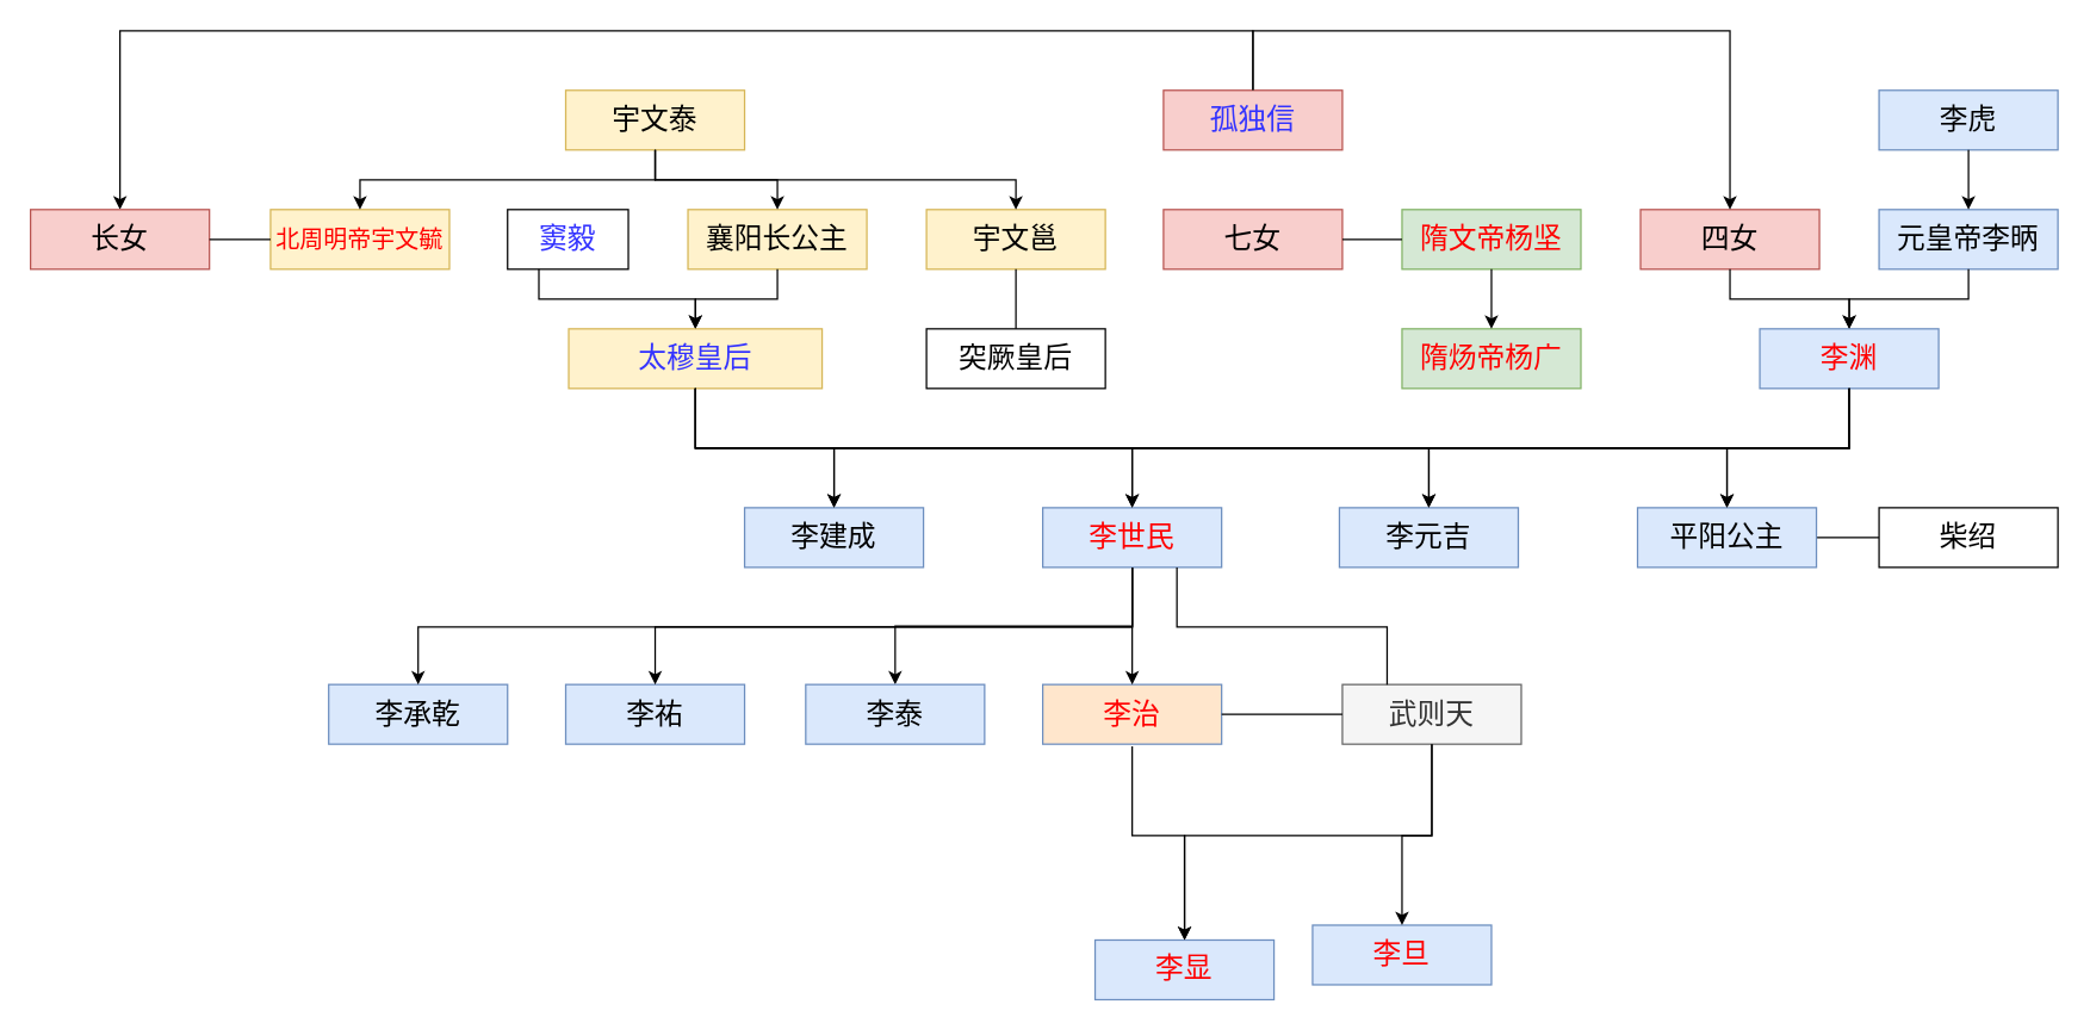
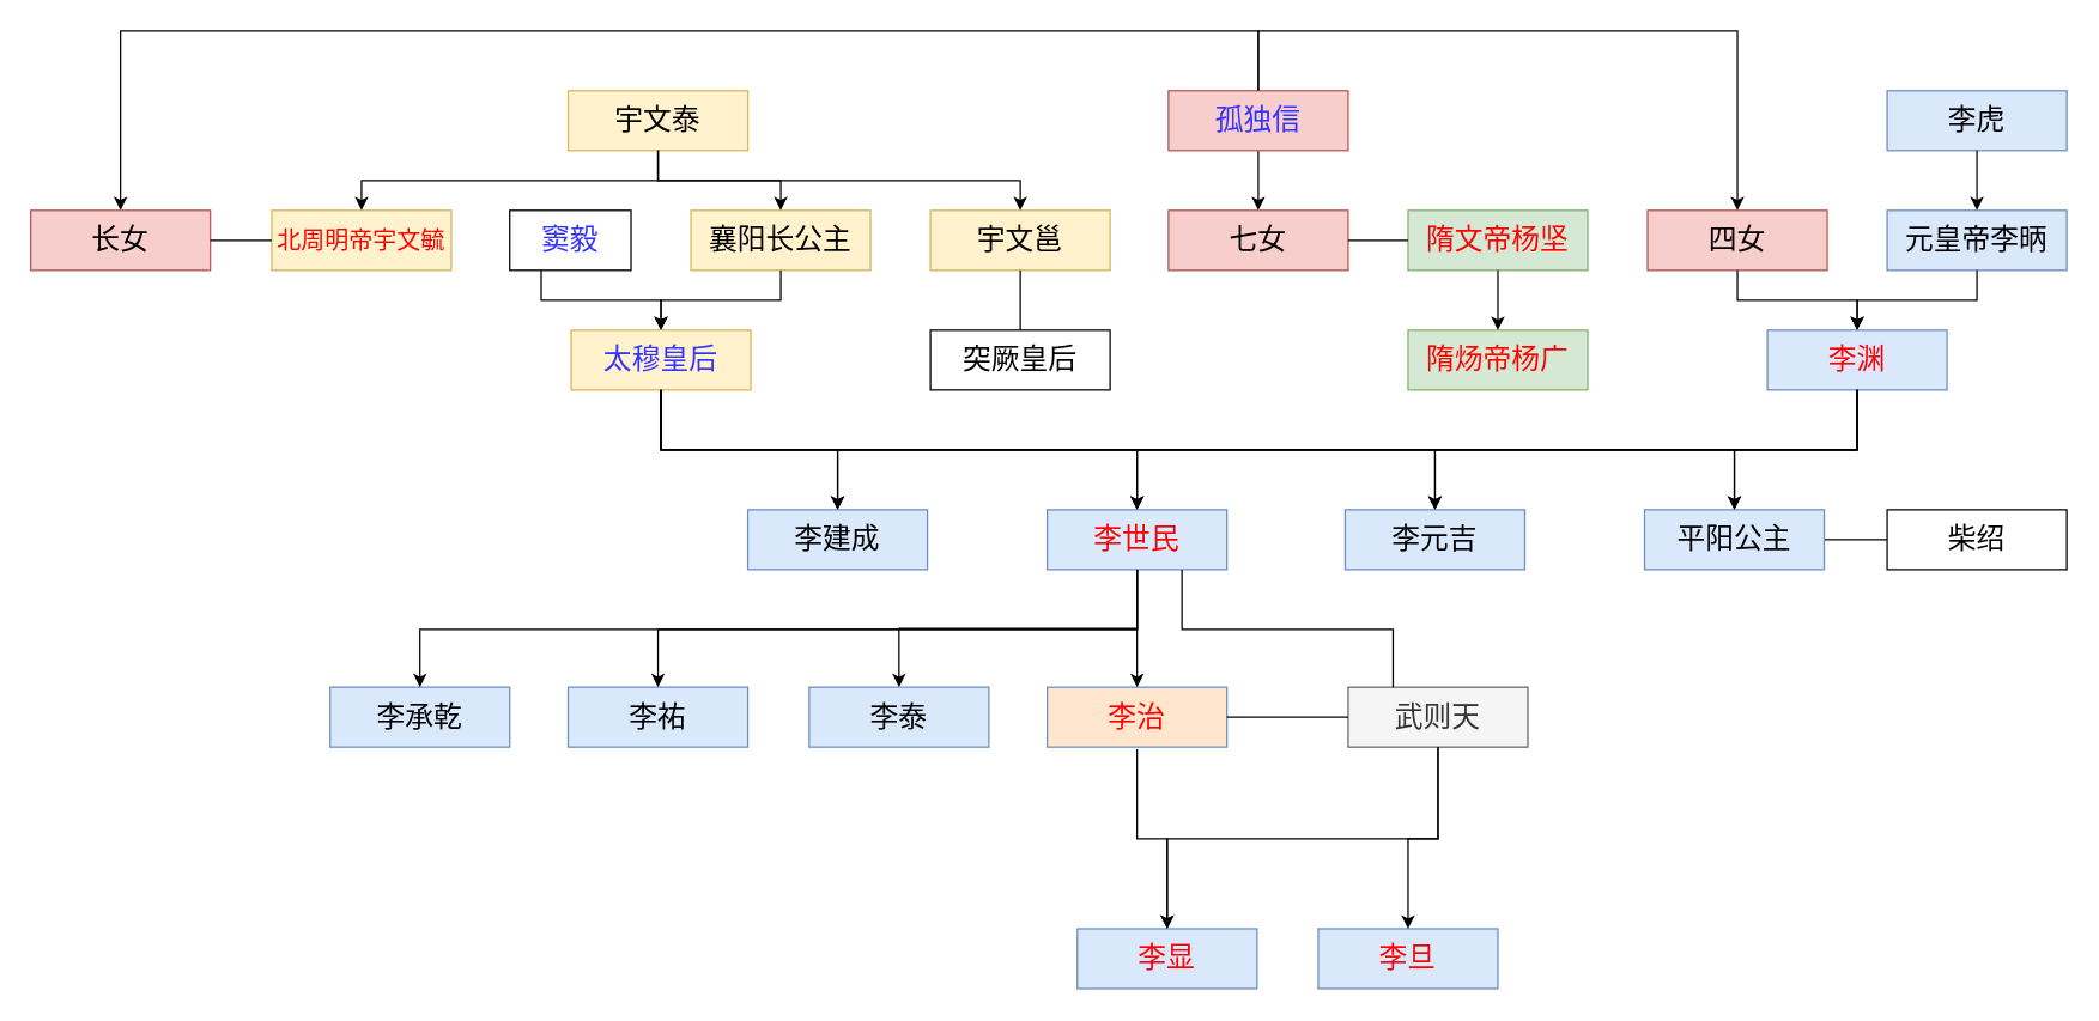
  <mxCell id="0" />
  <mxCell id="1" parent="0" />
  <mxCell id="2" value="李虎" style="rounded=0;whiteSpace=wrap;html=1;fontSize=19;fillColor=#dae8fc;strokeColor=#6c8ebf;" parent="1" vertex="1"><mxGeometry x="1260" y="60" width="120" height="40" as="geometry" /></mxCell>
  <mxCell id="3" value="元皇帝李昞" style="rounded=0;whiteSpace=wrap;html=1;fontSize=19;fillColor=#dae8fc;strokeColor=#6c8ebf;" parent="1" vertex="1"><mxGeometry x="1260" y="140" width="120" height="40" as="geometry" /></mxCell>
  <mxCell id="4" value="" style="endArrow=classic;html=1;exitX=0.5;exitY=1;exitDx=0;exitDy=0;entryX=0.5;entryY=0;entryDx=0;entryDy=0;" edge="1" parent="1" source="2" target="3"><mxGeometry width="50" height="50" relative="1" as="geometry"><mxPoint x="1480" y="140" as="sourcePoint" /><mxPoint x="1530" y="90" as="targetPoint" /></mxGeometry></mxCell>
  <mxCell id="5" value="" style="edgeStyle=elbowEdgeStyle;rounded=0;orthogonalLoop=1;jettySize=auto;elbow=vertical;html=1;endArrow=classic;endFill=1;exitX=0.5;exitY=0;exitDx=0;exitDy=0;" edge="1" parent="1" source="7" target="9"><mxGeometry relative="1" as="geometry"><mxPoint x="840" y="50" as="sourcePoint" /><Array as="points"><mxPoint x="460" y="20" /></Array></mxGeometry></mxCell>
+ <mxCell id="6" value="" style="edgeStyle=elbowEdgeStyle;rounded=0;orthogonalLoop=1;jettySize=auto;elbow=vertical;html=1;endArrow=classic;endFill=1;" edge="1" parent="1" source="7" target="8"><mxGeometry relative="1" as="geometry" /></mxCell>
  <mxCell id="7" value="&lt;font color=&quot;#3333ff&quot;&gt;孤独信&lt;/font&gt;" style="rounded=0;whiteSpace=wrap;html=1;fontSize=19;fillColor=#f8cecc;strokeColor=#b85450;" vertex="1" parent="1"><mxGeometry x="780" y="60" width="120" height="40" as="geometry" /></mxCell>
  <mxCell id="8" value="七女" style="rounded=0;whiteSpace=wrap;html=1;fontSize=19;fillColor=#f8cecc;strokeColor=#b85450;" vertex="1" parent="1"><mxGeometry x="780" y="140" width="120" height="40" as="geometry" /></mxCell>
  <mxCell id="9" value="长女" style="rounded=0;whiteSpace=wrap;html=1;fontSize=19;fillColor=#f8cecc;strokeColor=#b85450;" vertex="1" parent="1"><mxGeometry x="20" y="140" width="120" height="40" as="geometry" /></mxCell>
  <mxCell id="10" value="&lt;font style=&quot;font-size: 16px&quot; color=&quot;#ff0000&quot;&gt;北周明帝宇文毓&lt;/font&gt;" style="rounded=0;whiteSpace=wrap;html=1;fontSize=19;fillColor=#fff2cc;strokeColor=#d6b656;" vertex="1" parent="1"><mxGeometry x="181" y="140" width="120" height="40" as="geometry" /></mxCell>
  <mxCell id="11" value="四女" style="rounded=0;whiteSpace=wrap;html=1;fontSize=19;fillColor=#f8cecc;strokeColor=#b85450;" vertex="1" parent="1"><mxGeometry x="1100" y="140" width="120" height="40" as="geometry" /></mxCell>
  <mxCell id="12" value="" style="endArrow=classic;html=1;entryX=0.5;entryY=0;entryDx=0;entryDy=0;edgeStyle=elbowEdgeStyle;elbow=vertical;rounded=0;" edge="1" parent="1" target="11"><mxGeometry width="50" height="50" relative="1" as="geometry"><mxPoint x="840" y="60" as="sourcePoint" /><mxPoint x="-190" y="90" as="targetPoint" /><Array as="points"><mxPoint x="1000" y="20" /></Array></mxGeometry></mxCell>
  <mxCell id="13" value="" style="endArrow=classic;html=1;exitX=0.5;exitY=1;exitDx=0;exitDy=0;entryX=0.5;entryY=0;entryDx=0;entryDy=0;edgeStyle=elbowEdgeStyle;elbow=vertical;rounded=0;" edge="1" parent="1" source="3" target="15"><mxGeometry width="50" height="50" relative="1" as="geometry"><mxPoint x="1480" y="310" as="sourcePoint" /><mxPoint x="1560" y="220" as="targetPoint" /></mxGeometry></mxCell>
  <mxCell id="14" value="李建成" style="rounded=0;whiteSpace=wrap;html=1;fontSize=19;fillColor=#dae8fc;strokeColor=#6c8ebf;" vertex="1" parent="1"><mxGeometry x="499" y="340" width="120" height="40" as="geometry" /></mxCell>
  <mxCell id="15" value="李渊" style="rounded=0;whiteSpace=wrap;html=1;fontSize=19;fillColor=#dae8fc;strokeColor=#6c8ebf;fontColor=#FF0000;" vertex="1" parent="1"><mxGeometry x="1180" y="220" width="120" height="40" as="geometry" /></mxCell>
  <mxCell id="16" value="" style="endArrow=classic;html=1;exitX=0.5;exitY=1;exitDx=0;exitDy=0;entryX=0.5;entryY=0;entryDx=0;entryDy=0;edgeStyle=elbowEdgeStyle;elbow=vertical;rounded=0;" edge="1" parent="1" source="11" target="15"><mxGeometry width="50" height="50" relative="1" as="geometry"><mxPoint x="1490" y="190" as="sourcePoint" /><mxPoint x="1560" y="220" as="targetPoint" /></mxGeometry></mxCell>
  <mxCell id="17" value="&lt;font color=&quot;#3333ff&quot;&gt;窦毅&lt;/font&gt;" style="rounded=0;whiteSpace=wrap;html=1;fontSize=19;" vertex="1" parent="1"><mxGeometry x="340" y="140" width="81" height="40" as="geometry" /></mxCell>
  <mxCell id="18" value="宇文泰" style="rounded=0;whiteSpace=wrap;html=1;fontSize=19;fillColor=#fff2cc;strokeColor=#d6b656;" vertex="1" parent="1"><mxGeometry x="379" y="60" width="120" height="40" as="geometry" /></mxCell>
  <mxCell id="19" value="襄阳长公主" style="rounded=0;whiteSpace=wrap;html=1;fontSize=19;fillColor=#fff2cc;strokeColor=#d6b656;" vertex="1" parent="1"><mxGeometry x="461" y="140" width="120" height="40" as="geometry" /></mxCell>
  <mxCell id="20" value="" style="endArrow=classic;html=1;exitX=0.5;exitY=1;exitDx=0;exitDy=0;entryX=0.5;entryY=0;entryDx=0;entryDy=0;edgeStyle=elbowEdgeStyle;elbow=vertical;rounded=0;" edge="1" parent="1" target="19" source="18"><mxGeometry width="50" height="50" relative="1" as="geometry"><mxPoint x="521" y="100" as="sourcePoint" /><mxPoint x="571" y="90" as="targetPoint" /></mxGeometry></mxCell>
  <mxCell id="21" value="" style="endArrow=classic;html=1;entryX=0.5;entryY=0;entryDx=0;entryDy=0;edgeStyle=elbowEdgeStyle;elbow=vertical;rounded=0;" edge="1" parent="1" target="22"><mxGeometry width="50" height="50" relative="1" as="geometry"><mxPoint x="361" y="180" as="sourcePoint" /><mxPoint x="411" y="260" as="targetPoint" /></mxGeometry></mxCell>
- <mxCell id="22" value="&lt;font color=&quot;#3333ff&quot;&gt;太穆皇后&lt;/font&gt;" style="rounded=0;whiteSpace=wrap;html=1;fontSize=19;fillColor=#fff2cc;strokeColor=#d6b656;" vertex="1" parent="1"><mxGeometry x="381" y="220" width="170" height="40" as="geometry" /></mxCell>
+ <mxCell id="22" value="&lt;font color=&quot;#3333ff&quot;&gt;太穆皇后&lt;/font&gt;" style="rounded=0;whiteSpace=wrap;html=1;fontSize=19;fillColor=#fff2cc;strokeColor=#d6b656;" vertex="1" parent="1"><mxGeometry x="381" y="220" width="120" height="40" as="geometry" /></mxCell>
  <mxCell id="23" value="" style="endArrow=classic;html=1;exitX=0.5;exitY=1;exitDx=0;exitDy=0;entryX=0.5;entryY=0;entryDx=0;entryDy=0;edgeStyle=elbowEdgeStyle;elbow=vertical;rounded=0;" edge="1" parent="1" target="22"><mxGeometry width="50" height="50" relative="1" as="geometry"><mxPoint x="521" y="180" as="sourcePoint" /><mxPoint x="451" y="230" as="targetPoint" /></mxGeometry></mxCell>
  <mxCell id="24" value="宇文邕" style="rounded=0;whiteSpace=wrap;html=1;fontSize=19;fillColor=#fff2cc;strokeColor=#d6b656;" vertex="1" parent="1"><mxGeometry x="621" y="140" width="120" height="40" as="geometry" /></mxCell>
  <mxCell id="25" value="突厥皇后" style="rounded=0;whiteSpace=wrap;html=1;fontSize=19;" vertex="1" parent="1"><mxGeometry x="621" y="220" width="120" height="40" as="geometry" /></mxCell>
  <mxCell id="26" value="" style="endArrow=classic;html=1;edgeStyle=elbowEdgeStyle;elbow=vertical;rounded=0;exitX=0.5;exitY=1;exitDx=0;exitDy=0;" edge="1" parent="1" source="18"><mxGeometry width="50" height="50" relative="1" as="geometry"><mxPoint x="601" y="100" as="sourcePoint" /><mxPoint x="681" y="140" as="targetPoint" /></mxGeometry></mxCell>
  <mxCell id="27" value="" style="endArrow=none;html=1;entryX=0.5;entryY=0;entryDx=0;entryDy=0;exitX=0.5;exitY=1;exitDx=0;exitDy=0;" edge="1" parent="1" source="24" target="25"><mxGeometry width="50" height="50" relative="1" as="geometry"><mxPoint x="-29" y="450" as="sourcePoint" /><mxPoint x="21" y="400" as="targetPoint" /></mxGeometry></mxCell>
  <mxCell id="28" value="" style="edgeStyle=orthogonalEdgeStyle;rounded=0;orthogonalLoop=1;jettySize=auto;html=1;endArrow=classic;endFill=1;fontColor=#000000;entryX=0.5;entryY=0;entryDx=0;entryDy=0;exitX=0.5;exitY=1;exitDx=0;exitDy=0;" edge="1" parent="1" source="29" target="50"><mxGeometry relative="1" as="geometry" /></mxCell>
  <mxCell id="29" value="&lt;font color=&quot;#ff0000&quot;&gt;李世民&lt;/font&gt;" style="rounded=0;whiteSpace=wrap;html=1;fontSize=19;fillColor=#dae8fc;strokeColor=#6c8ebf;" vertex="1" parent="1"><mxGeometry x="699" y="340" width="120" height="40" as="geometry" /></mxCell>
  <mxCell id="30" value="&lt;font&gt;李承乾&lt;br&gt;&lt;/font&gt;" style="rounded=0;whiteSpace=wrap;html=1;fontSize=19;fillColor=#dae8fc;strokeColor=#6c8ebf;fontColor=#000000;" vertex="1" parent="1"><mxGeometry x="220" y="458.59" width="120" height="40" as="geometry" /></mxCell>
  <mxCell id="31" value="李元吉" style="rounded=0;whiteSpace=wrap;html=1;fontSize=19;fillColor=#dae8fc;strokeColor=#6c8ebf;" vertex="1" parent="1"><mxGeometry x="898" y="340" width="120" height="40" as="geometry" /></mxCell>
  <mxCell id="32" value="" style="edgeStyle=elbowEdgeStyle;rounded=0;orthogonalLoop=1;jettySize=auto;elbow=vertical;html=1;endArrow=none;endFill=0;" edge="1" parent="1" source="33" target="34"><mxGeometry relative="1" as="geometry" /></mxCell>
  <mxCell id="33" value="平阳公主" style="rounded=0;whiteSpace=wrap;html=1;fontSize=19;fillColor=#dae8fc;strokeColor=#6c8ebf;" vertex="1" parent="1"><mxGeometry x="1098" y="340" width="120" height="40" as="geometry" /></mxCell>
  <mxCell id="34" value="柴绍" style="rounded=0;whiteSpace=wrap;html=1;fontSize=19;" vertex="1" parent="1"><mxGeometry x="1260" y="340" width="120" height="40" as="geometry" /></mxCell>
  <mxCell id="35" value="&lt;font color=&quot;#ff0000&quot;&gt;隋文帝杨坚&lt;/font&gt;" style="rounded=0;whiteSpace=wrap;html=1;fontSize=19;fillColor=#d5e8d4;strokeColor=#82b366;" vertex="1" parent="1"><mxGeometry x="940" y="140" width="120" height="40" as="geometry" /></mxCell>
  <mxCell id="36" value="" style="endArrow=classic;html=1;edgeStyle=elbowEdgeStyle;elbow=vertical;rounded=0;exitX=0.5;exitY=1;exitDx=0;exitDy=0;entryX=0.5;entryY=0;entryDx=0;entryDy=0;" edge="1" parent="1" source="18" target="10"><mxGeometry width="50" height="50" relative="1" as="geometry"><mxPoint x="611" y="110" as="sourcePoint" /><mxPoint x="691" y="150" as="targetPoint" /><Array as="points"><mxPoint x="320" y="120" /></Array></mxGeometry></mxCell>
  <mxCell id="37" value="" style="rounded=0;orthogonalLoop=1;jettySize=auto;elbow=vertical;html=1;endArrow=none;endFill=0;exitX=1;exitY=0.5;exitDx=0;exitDy=0;entryX=0;entryY=0.5;entryDx=0;entryDy=0;" edge="1" parent="1" source="9" target="10"><mxGeometry relative="1" as="geometry"><mxPoint x="411" y="369.833" as="sourcePoint" /><mxPoint x="431" y="369.833" as="targetPoint" /></mxGeometry></mxCell>
  <mxCell id="38" value="" style="rounded=0;orthogonalLoop=1;jettySize=auto;elbow=vertical;html=1;endArrow=none;endFill=0;entryX=0;entryY=0.5;entryDx=0;entryDy=0;exitX=1;exitY=0.5;exitDx=0;exitDy=0;" edge="1" parent="1" source="8" target="35"><mxGeometry relative="1" as="geometry"><mxPoint x="411" y="369.833" as="sourcePoint" /><mxPoint x="431" y="369.833" as="targetPoint" /></mxGeometry></mxCell>
  <mxCell id="39" value="" style="endArrow=classic;html=1;edgeStyle=elbowEdgeStyle;elbow=vertical;rounded=0;exitX=0.5;exitY=1;exitDx=0;exitDy=0;entryX=0.5;entryY=0;entryDx=0;entryDy=0;" edge="1" parent="1" source="22" target="14"><mxGeometry width="50" height="50" relative="1" as="geometry"><mxPoint x="470" y="280" as="sourcePoint" /><mxPoint x="712" y="320" as="targetPoint" /></mxGeometry></mxCell>
  <mxCell id="40" value="" style="endArrow=classic;html=1;edgeStyle=elbowEdgeStyle;elbow=vertical;rounded=0;exitX=0.5;exitY=1;exitDx=0;exitDy=0;entryX=0.5;entryY=0;entryDx=0;entryDy=0;" edge="1" parent="1" source="22" target="29"><mxGeometry width="50" height="50" relative="1" as="geometry"><mxPoint x="451" y="270" as="sourcePoint" /><mxPoint x="569" y="350" as="targetPoint" /></mxGeometry></mxCell>
  <mxCell id="41" value="" style="endArrow=classic;html=1;edgeStyle=elbowEdgeStyle;elbow=vertical;rounded=0;exitX=0.5;exitY=1;exitDx=0;exitDy=0;entryX=0.5;entryY=0;entryDx=0;entryDy=0;" edge="1" parent="1" source="22" target="31"><mxGeometry width="50" height="50" relative="1" as="geometry"><mxPoint x="451" y="270" as="sourcePoint" /><mxPoint x="769" y="350" as="targetPoint" /></mxGeometry></mxCell>
  <mxCell id="42" value="" style="endArrow=classic;html=1;edgeStyle=elbowEdgeStyle;elbow=vertical;rounded=0;exitX=0.5;exitY=1;exitDx=0;exitDy=0;entryX=0.5;entryY=0;entryDx=0;entryDy=0;" edge="1" parent="1" source="22" target="33"><mxGeometry width="50" height="50" relative="1" as="geometry"><mxPoint x="451" y="270" as="sourcePoint" /><mxPoint x="968" y="350" as="targetPoint" /></mxGeometry></mxCell>
  <mxCell id="43" value="" style="endArrow=classic;html=1;edgeStyle=elbowEdgeStyle;elbow=vertical;rounded=0;exitX=0.5;exitY=1;exitDx=0;exitDy=0;entryX=0.5;entryY=0;entryDx=0;entryDy=0;" edge="1" parent="1" source="15" target="33"><mxGeometry width="50" height="50" relative="1" as="geometry"><mxPoint x="461" y="280" as="sourcePoint" /><mxPoint x="978" y="360" as="targetPoint" /></mxGeometry></mxCell>
  <mxCell id="44" value="" style="endArrow=classic;html=1;edgeStyle=elbowEdgeStyle;elbow=vertical;rounded=0;exitX=0.5;exitY=1;exitDx=0;exitDy=0;entryX=0.5;entryY=0;entryDx=0;entryDy=0;" edge="1" parent="1" source="15" target="31"><mxGeometry width="50" height="50" relative="1" as="geometry"><mxPoint x="1410" y="270" as="sourcePoint" /><mxPoint x="1168" y="350" as="targetPoint" /></mxGeometry></mxCell>
  <mxCell id="45" value="" style="endArrow=classic;html=1;edgeStyle=elbowEdgeStyle;elbow=vertical;rounded=0;exitX=0.5;exitY=1;exitDx=0;exitDy=0;entryX=0.5;entryY=0;entryDx=0;entryDy=0;" edge="1" parent="1" source="15" target="29"><mxGeometry width="50" height="50" relative="1" as="geometry"><mxPoint x="1410" y="270" as="sourcePoint" /><mxPoint x="968" y="350" as="targetPoint" /></mxGeometry></mxCell>
  <mxCell id="46" value="" style="endArrow=classic;html=1;edgeStyle=elbowEdgeStyle;elbow=vertical;rounded=0;exitX=0.5;exitY=1;exitDx=0;exitDy=0;entryX=0.5;entryY=0;entryDx=0;entryDy=0;" edge="1" parent="1" source="15" target="14"><mxGeometry width="50" height="50" relative="1" as="geometry"><mxPoint x="1410" y="270" as="sourcePoint" /><mxPoint x="769" y="350" as="targetPoint" /></mxGeometry></mxCell>
  <mxCell id="47" value="&lt;font color=&quot;#ff0000&quot;&gt;隋炀帝杨广&lt;/font&gt;" style="rounded=0;whiteSpace=wrap;html=1;fontSize=19;fillColor=#d5e8d4;strokeColor=#82b366;" vertex="1" parent="1"><mxGeometry x="940" y="220" width="120" height="40" as="geometry" /></mxCell>
  <mxCell id="48" value="" style="edgeStyle=none;rounded=0;orthogonalLoop=1;jettySize=auto;html=1;endArrow=classic;endFill=1;fontColor=#FF0000;entryX=0.5;entryY=0;entryDx=0;entryDy=0;" edge="1" parent="1" target="47"><mxGeometry relative="1" as="geometry"><mxPoint x="1000" y="180" as="sourcePoint" /><mxPoint x="1010" y="110" as="targetPoint" /></mxGeometry></mxCell>
  <mxCell id="49" value="&lt;font&gt;李祐&lt;br&gt;&lt;/font&gt;" style="rounded=0;whiteSpace=wrap;html=1;fontSize=19;fillColor=#dae8fc;strokeColor=#6c8ebf;fontColor=#000000;" vertex="1" parent="1"><mxGeometry x="379" y="458.59" width="120" height="40" as="geometry" /></mxCell>
  <mxCell id="50" value="&lt;font&gt;李泰&lt;br&gt;&lt;/font&gt;" style="rounded=0;whiteSpace=wrap;html=1;fontSize=19;fillColor=#dae8fc;strokeColor=#6c8ebf;fontColor=#000000;" vertex="1" parent="1"><mxGeometry x="540" y="458.59" width="120" height="40" as="geometry" /></mxCell>
  <mxCell id="51" value="&lt;font&gt;李治&lt;br&gt;&lt;/font&gt;" style="rounded=0;whiteSpace=wrap;html=1;fontSize=19;fillColor=#ffe6cc;strokeColor=#6c8ebf;fontColor=#FF0000;" vertex="1" parent="1"><mxGeometry x="699" y="458.59" width="120" height="40" as="geometry" /></mxCell>
  <mxCell id="52" value="&lt;font&gt;武则天&lt;br&gt;&lt;/font&gt;" style="rounded=0;whiteSpace=wrap;html=1;fontSize=19;fillColor=#f5f5f5;strokeColor=#666666;fontColor=#333333;" vertex="1" parent="1"><mxGeometry x="900" y="458.59" width="120" height="40" as="geometry" /></mxCell>
  <mxCell id="53" value="" style="endArrow=none;html=1;fontColor=#000000;exitX=1;exitY=0.5;exitDx=0;exitDy=0;entryX=0;entryY=0.5;entryDx=0;entryDy=0;" edge="1" parent="1" source="51" target="52"><mxGeometry width="50" height="50" relative="1" as="geometry"><mxPoint x="810" y="580" as="sourcePoint" /><mxPoint x="860" y="530" as="targetPoint" /></mxGeometry></mxCell>
  <mxCell id="54" value="" style="endArrow=none;html=1;fontColor=#000000;exitX=0.75;exitY=1;exitDx=0;exitDy=0;entryX=0.25;entryY=0;entryDx=0;entryDy=0;edgeStyle=orthogonalEdgeStyle;rounded=0;" edge="1" parent="1" source="29" target="52"><mxGeometry width="50" height="50" relative="1" as="geometry"><mxPoint x="829" y="488.59" as="sourcePoint" /><mxPoint x="910" y="488.59" as="targetPoint" /><Array as="points"><mxPoint x="789" y="420" /><mxPoint x="930" y="420" /></Array></mxGeometry></mxCell>
  <mxCell id="55" value="" style="edgeStyle=none;rounded=0;orthogonalLoop=1;jettySize=auto;html=1;endArrow=classic;endFill=1;fontColor=#000000;entryX=0.5;entryY=0;entryDx=0;entryDy=0;exitX=0.5;exitY=1;exitDx=0;exitDy=0;" edge="1" parent="1" source="29" target="51"><mxGeometry relative="1" as="geometry"><mxPoint x="769" y="390" as="sourcePoint" /><mxPoint x="567" y="468.59" as="targetPoint" /></mxGeometry></mxCell>
  <mxCell id="56" value="" style="edgeStyle=orthogonalEdgeStyle;rounded=0;orthogonalLoop=1;jettySize=auto;html=1;endArrow=classic;endFill=1;fontColor=#000000;entryX=0.5;entryY=0;entryDx=0;entryDy=0;exitX=0.5;exitY=1;exitDx=0;exitDy=0;" edge="1" parent="1" source="29" target="49"><mxGeometry relative="1" as="geometry"><mxPoint x="769" y="390" as="sourcePoint" /><mxPoint x="567" y="468.59" as="targetPoint" /><Array as="points"><mxPoint x="759" y="420" /><mxPoint x="439" y="420" /></Array></mxGeometry></mxCell>
  <mxCell id="57" value="" style="edgeStyle=orthogonalEdgeStyle;rounded=0;orthogonalLoop=1;jettySize=auto;html=1;endArrow=classic;endFill=1;fontColor=#000000;entryX=0.5;entryY=0;entryDx=0;entryDy=0;exitX=0.5;exitY=1;exitDx=0;exitDy=0;" edge="1" parent="1" source="29" target="30"><mxGeometry relative="1" as="geometry"><mxPoint x="769.118" y="390.176" as="sourcePoint" /><mxPoint x="367.941" y="469" as="targetPoint" /><Array as="points"><mxPoint x="759" y="420" /><mxPoint x="280" y="420" /></Array></mxGeometry></mxCell>
  <mxCell id="58" value="" style="endArrow=classic;html=1;edgeStyle=elbowEdgeStyle;elbow=vertical;rounded=0;exitX=0.5;exitY=1;exitDx=0;exitDy=0;entryX=0.5;entryY=0;entryDx=0;entryDy=0;" edge="1" parent="1" source="52" target="59"><mxGeometry width="50" height="50" relative="1" as="geometry"><mxPoint x="1291" y="570" as="sourcePoint" /><mxPoint x="610" y="650" as="targetPoint" /><Array as="points"><mxPoint x="870" y="560" /></Array></mxGeometry></mxCell>
- <mxCell id="59" value="&lt;font&gt;李显&lt;br&gt;&lt;/font&gt;" style="rounded=0;whiteSpace=wrap;html=1;fontSize=19;fillColor=#dae8fc;strokeColor=#6c8ebf;fontColor=#FF0000;" vertex="1" parent="1"><mxGeometry x="734.12" y="630" width="120" height="40" as="geometry" /></mxCell>
+ <mxCell id="59" value="&lt;font&gt;李显&lt;br&gt;&lt;/font&gt;" style="rounded=0;whiteSpace=wrap;html=1;fontSize=19;fillColor=#dae8fc;strokeColor=#6c8ebf;fontColor=#FF0000;" vertex="1" parent="1"><mxGeometry x="719.12" y="620" width="120" height="40" as="geometry" /></mxCell>
  <mxCell id="60" value="&lt;font&gt;李旦&lt;br&gt;&lt;/font&gt;" style="rounded=0;whiteSpace=wrap;html=1;fontSize=19;fillColor=#dae8fc;strokeColor=#6c8ebf;fontColor=#FF0000;" vertex="1" parent="1"><mxGeometry x="880" y="620" width="120" height="40" as="geometry" /></mxCell>
  <mxCell id="61" value="" style="endArrow=classic;html=1;edgeStyle=elbowEdgeStyle;elbow=vertical;rounded=0;exitX=0.5;exitY=1;exitDx=0;exitDy=0;entryX=0.5;entryY=0;entryDx=0;entryDy=0;" edge="1" parent="1" source="52" target="60"><mxGeometry width="50" height="50" relative="1" as="geometry"><mxPoint x="970" y="508.59" as="sourcePoint" /><mxPoint x="769" y="630" as="targetPoint" /><Array as="points"><mxPoint x="950" y="560" /></Array></mxGeometry></mxCell>
  <mxCell id="62" value="" style="endArrow=classic;html=1;edgeStyle=elbowEdgeStyle;elbow=vertical;rounded=0;entryX=0.5;entryY=0;entryDx=0;entryDy=0;" edge="1" parent="1" target="59"><mxGeometry width="50" height="50" relative="1" as="geometry"><mxPoint x="759" y="500" as="sourcePoint" /><mxPoint x="970" y="630" as="targetPoint" /><Array as="points"><mxPoint x="970" y="560" /></Array></mxGeometry></mxCell>
